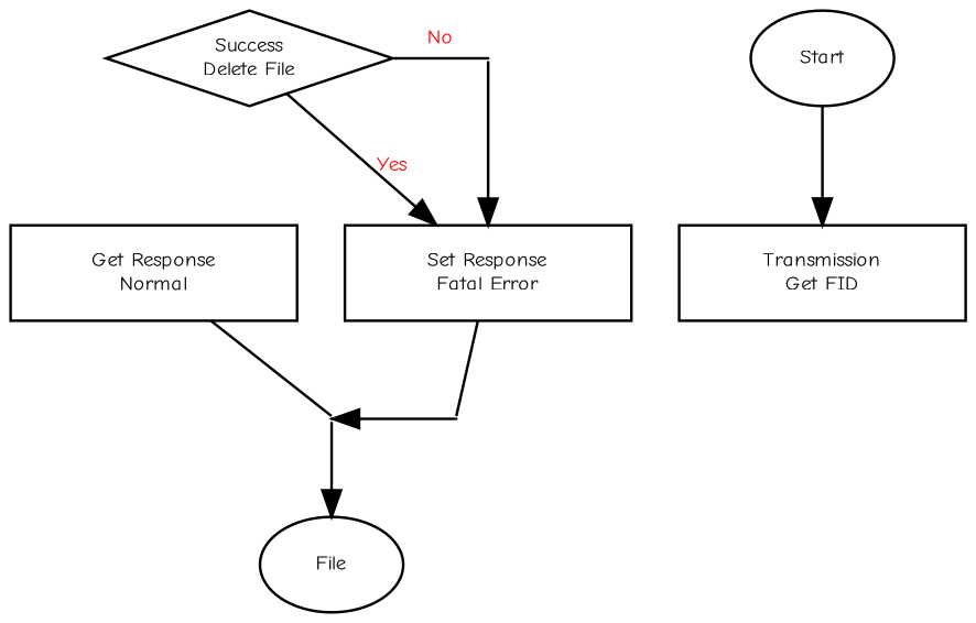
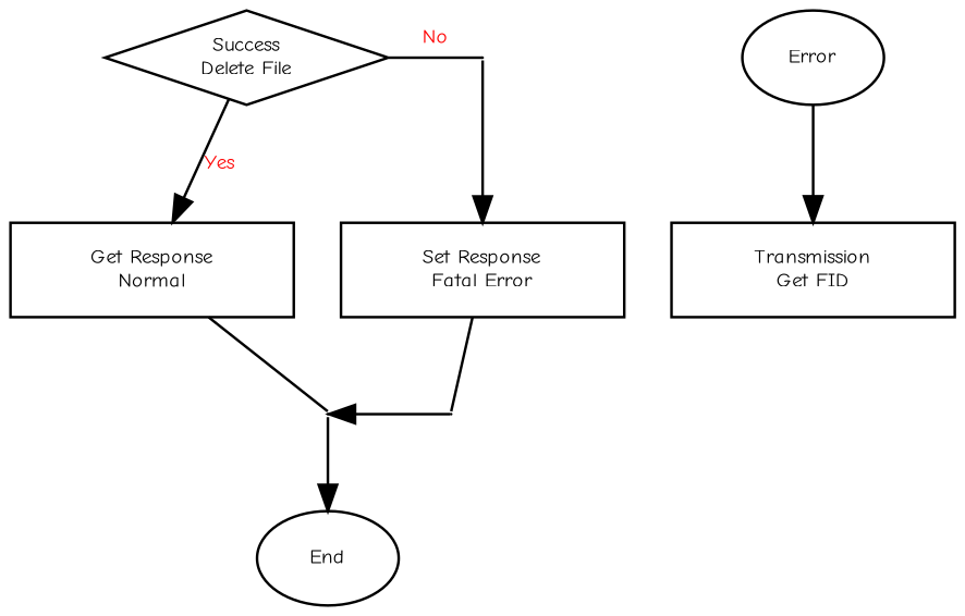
  digraph {
    fontname="Comic Neue"
    node [fontname="Comic Neue" fontsize=8 shape=box]
    edge [fontcolor=Red fontname="Comic Neue" fontsize=8]
    n1 [fixedsize=true label="Get Response\nNormal" width=1.5]
    n2 [fixedsize=true label="Set Response\nFatal Error" width=1.5]
    n3 [fixedsize=true label="Success\nDelete File" shape=diamond width=1.5]
    n4 [label="." shape=point width=0]
    n5 [label="." shape=point width=0]
    n6 [label="." shape=point width=0]
-   n7 [label=File shape=oval]
-   n8 [label=Start shape=oval]
+   n7 [label=End shape=oval]
+   n8 [label=Error shape=oval]
    n9 [fixedsize=true label="Transmission\nGet FID" width=1.5]
    subgraph sub_1 {
      rank=same
      n1
      n2
    }
    subgraph sub_2 {
      rank=same
      n3
      n4
    }
    subgraph sub_3 {
      rank=same
      n5
      n6
    }
    n1 -> n5 [arrowhead=none]
    n2 -> n6 [arrowhead=none]
-   n3 -> n2 [label=Yes]
+   n3 -> n1 [label=Yes]
    n3 -> n4 [arrowhead=none label=No]
    n4 -> n2
    n5 -> n6 [dir=back]
    n5 -> n7
    n8 -> n9
  }
